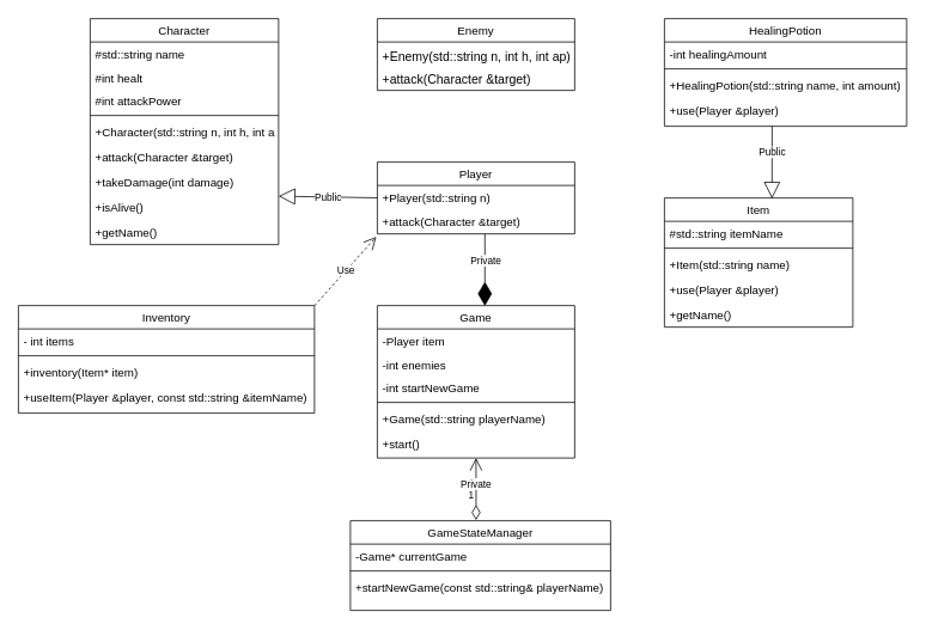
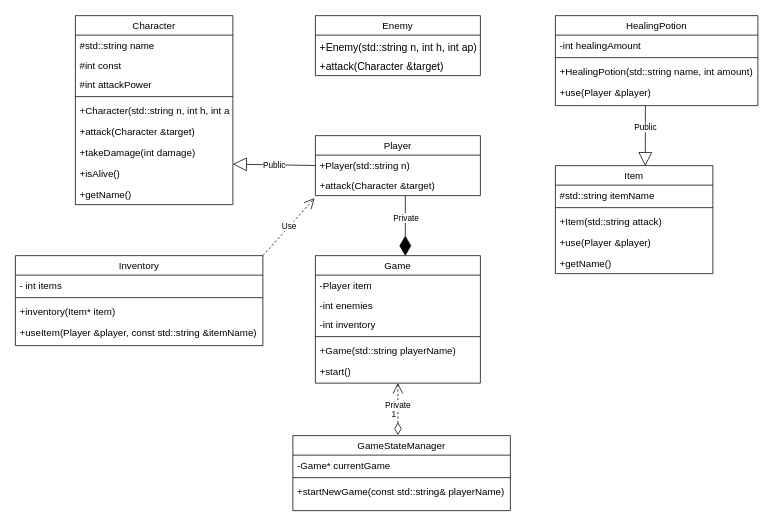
  <mxCell id="0" />
  <mxCell id="1" parent="0" />
  <mxCell id="2" value="Character" style="swimlane;fontStyle=0;align=center;verticalAlign=middle;childLayout=stackLayout;horizontal=1;startSize=26;horizontalStack=0;resizeParent=1;resizeLast=0;collapsible=1;marginBottom=0;rounded=0;shadow=0;strokeWidth=1;fontSize=13;" parent="1" vertex="1"><mxGeometry x="100" y="20" width="210" height="252" as="geometry"><mxRectangle x="230" y="140" width="160" height="26" as="alternateBounds" /></mxGeometry></mxCell>
  <mxCell id="3" value="#std::string name&#10;" style="text;align=left;verticalAlign=top;spacingLeft=4;spacingRight=4;overflow=hidden;rotatable=0;points=[[0,0.5],[1,0.5]];portConstraint=eastwest;fontSize=13;" parent="2" vertex="1"><mxGeometry y="26" width="210" height="26" as="geometry" /></mxCell>
- <mxCell id="4" value="#int healt" style="text;align=left;verticalAlign=top;spacingLeft=4;spacingRight=4;overflow=hidden;rotatable=0;points=[[0,0.5],[1,0.5]];portConstraint=eastwest;rounded=0;shadow=0;html=0;fontSize=13;" parent="2" vertex="1"><mxGeometry y="52" width="210" height="26" as="geometry" /></mxCell>
+ <mxCell id="4" value="#int const" style="text;align=left;verticalAlign=top;spacingLeft=4;spacingRight=4;overflow=hidden;rotatable=0;points=[[0,0.5],[1,0.5]];portConstraint=eastwest;rounded=0;shadow=0;html=0;fontSize=13;" parent="2" vertex="1"><mxGeometry y="52" width="210" height="26" as="geometry" /></mxCell>
  <mxCell id="5" value="#int attackPower" style="text;align=left;verticalAlign=top;spacingLeft=4;spacingRight=4;overflow=hidden;rotatable=0;points=[[0,0.5],[1,0.5]];portConstraint=eastwest;rounded=0;shadow=0;html=0;fontSize=13;" parent="2" vertex="1"><mxGeometry y="78" width="210" height="26" as="geometry" /></mxCell>
  <mxCell id="6" value="" style="line;html=1;strokeWidth=1;align=left;verticalAlign=middle;spacingTop=-1;spacingLeft=3;spacingRight=3;rotatable=0;labelPosition=right;points=[];portConstraint=eastwest;fontSize=13;" parent="2" vertex="1"><mxGeometry y="104" width="210" height="8" as="geometry" /></mxCell>
  <mxCell id="7" value="+Character(std::string n, int h, int ap)" style="text;align=left;verticalAlign=top;spacingLeft=4;spacingRight=4;overflow=hidden;rotatable=0;points=[[0,0.5],[1,0.5]];portConstraint=eastwest;fontSize=13;" parent="2" vertex="1"><mxGeometry y="112" width="210" height="28" as="geometry" /></mxCell>
  <mxCell id="8" value="+attack(Character &amp;target)" style="text;align=left;verticalAlign=top;spacingLeft=4;spacingRight=4;overflow=hidden;rotatable=0;points=[[0,0.5],[1,0.5]];portConstraint=eastwest;fontSize=13;" parent="2" vertex="1"><mxGeometry y="140" width="210" height="28" as="geometry" /></mxCell>
  <mxCell id="9" value="+takeDamage(int damage)" style="text;align=left;verticalAlign=top;spacingLeft=4;spacingRight=4;overflow=hidden;rotatable=0;points=[[0,0.5],[1,0.5]];portConstraint=eastwest;fontSize=13;" parent="2" vertex="1"><mxGeometry y="168" width="210" height="28" as="geometry" /></mxCell>
  <mxCell id="10" value="+isAlive()" style="text;align=left;verticalAlign=top;spacingLeft=4;spacingRight=4;overflow=hidden;rotatable=0;points=[[0,0.5],[1,0.5]];portConstraint=eastwest;fontSize=13;" parent="2" vertex="1"><mxGeometry y="196" width="210" height="28" as="geometry" /></mxCell>
  <mxCell id="11" value="+getName()" style="text;align=left;verticalAlign=top;spacingLeft=4;spacingRight=4;overflow=hidden;rotatable=0;points=[[0,0.5],[1,0.5]];portConstraint=eastwest;fontSize=13;" parent="2" vertex="1"><mxGeometry y="224" width="210" height="28" as="geometry" /></mxCell>
  <mxCell id="12" value="Enemy" style="swimlane;fontStyle=0;childLayout=stackLayout;horizontal=1;startSize=26;fillColor=none;horizontalStack=0;resizeParent=1;resizeParentMax=0;resizeLast=0;collapsible=1;marginBottom=0;verticalAlign=middle;fontSize=13;" parent="1" vertex="1"><mxGeometry x="420" y="20" width="220" height="80" as="geometry" /></mxCell>
  <mxCell id="13" value="&lt;div style=&quot;background-color: rgb(255, 255, 255); font-size: 14px; line-height: 19px; white-space: pre;&quot;&gt;&lt;font face=&quot;Helvetica&quot; style=&quot;color: rgb(0, 0, 0);&quot;&gt;&lt;span&gt;+Enemy&lt;/span&gt;(&lt;span&gt;std&lt;/span&gt;::&lt;span&gt;string&lt;/span&gt; &lt;span&gt;n&lt;/span&gt;, &lt;span&gt;int&lt;/span&gt; &lt;span&gt;h&lt;/span&gt;, &lt;span&gt;int&lt;/span&gt; &lt;span&gt;ap&lt;/span&gt;)&lt;/font&gt;&lt;/div&gt;" style="text;strokeColor=none;fillColor=none;align=left;verticalAlign=top;spacingLeft=4;spacingRight=4;overflow=hidden;rotatable=0;points=[[0,0.5],[1,0.5]];portConstraint=eastwest;whiteSpace=wrap;html=1;" parent="12" vertex="1"><mxGeometry y="26" width="220" height="26" as="geometry" /></mxCell>
  <mxCell id="14" value="&lt;div style=&quot;background-color: rgb(255, 255, 255); font-size: 14px; line-height: 19px; white-space: pre;&quot;&gt;&lt;font style=&quot;color: rgb(0, 0, 0);&quot; face=&quot;Helvetica&quot;&gt;&lt;span&gt;+attack&lt;/span&gt;(&lt;span&gt;Character&lt;/span&gt; &lt;span&gt;&amp;amp;&lt;/span&gt;&lt;span&gt;target&lt;/span&gt;)&lt;/font&gt;&lt;/div&gt;" style="text;strokeColor=none;fillColor=none;align=left;verticalAlign=top;spacingLeft=4;spacingRight=4;overflow=hidden;rotatable=0;points=[[0,0.5],[1,0.5]];portConstraint=eastwest;whiteSpace=wrap;html=1;" parent="12" vertex="1"><mxGeometry y="52" width="220" height="28" as="geometry" /></mxCell>
  <mxCell id="15" value="Player" style="swimlane;fontStyle=0;childLayout=stackLayout;horizontal=1;startSize=26;fillColor=none;horizontalStack=0;resizeParent=1;resizeParentMax=0;resizeLast=0;collapsible=1;marginBottom=0;verticalAlign=middle;fontSize=13;" parent="1" vertex="1"><mxGeometry x="420" y="180" width="220" height="80" as="geometry" /></mxCell>
  <mxCell id="16" value="+Player(std::string n)" style="text;strokeColor=none;fillColor=none;align=left;verticalAlign=top;spacingLeft=4;spacingRight=4;overflow=hidden;rotatable=0;points=[[0,0.5],[1,0.5]];portConstraint=eastwest;whiteSpace=wrap;fontSize=13;" parent="15" vertex="1"><mxGeometry y="26" width="220" height="24" as="geometry" /></mxCell>
  <mxCell id="17" value="&lt;div style=&quot;background-color: rgb(255, 255, 255); line-height: 19px; white-space: pre;&quot;&gt;&lt;font face=&quot;Helvetica&quot; style=&quot;color: rgb(0, 0, 0);&quot;&gt;&lt;span&gt;+attack&lt;/span&gt;(&lt;span&gt;Character&lt;/span&gt; &lt;span&gt;&amp;amp;&lt;/span&gt;&lt;span&gt;target&lt;/span&gt;)&lt;/font&gt;&lt;/div&gt;" style="text;strokeColor=none;fillColor=none;align=left;verticalAlign=top;spacingLeft=4;spacingRight=4;overflow=hidden;rotatable=0;points=[[0,0.5],[1,0.5]];portConstraint=eastwest;whiteSpace=wrap;html=1;fontSize=13;" parent="15" vertex="1"><mxGeometry y="50" width="220" height="30" as="geometry" /></mxCell>
  <mxCell id="18" value="Game" style="swimlane;fontStyle=0;align=center;verticalAlign=middle;childLayout=stackLayout;horizontal=1;startSize=26;horizontalStack=0;resizeParent=1;resizeLast=0;collapsible=1;marginBottom=0;rounded=0;shadow=0;strokeWidth=1;fontSize=13;" parent="1" vertex="1"><mxGeometry x="420" y="340" width="220" height="170" as="geometry"><mxRectangle x="230" y="140" width="160" height="26" as="alternateBounds" /></mxGeometry></mxCell>
  <mxCell id="19" value="-Player item" style="text;align=left;verticalAlign=top;spacingLeft=4;spacingRight=4;overflow=hidden;rotatable=0;points=[[0,0.5],[1,0.5]];portConstraint=eastwest;fontSize=13;" parent="18" vertex="1"><mxGeometry y="26" width="220" height="26" as="geometry" /></mxCell>
  <mxCell id="20" value="-int enemies" style="text;align=left;verticalAlign=top;spacingLeft=4;spacingRight=4;overflow=hidden;rotatable=0;points=[[0,0.5],[1,0.5]];portConstraint=eastwest;rounded=0;shadow=0;html=0;fontSize=13;" parent="18" vertex="1"><mxGeometry y="52" width="220" height="26" as="geometry" /></mxCell>
- <mxCell id="21" value="-int startNewGame" style="text;align=left;verticalAlign=top;spacingLeft=4;spacingRight=4;overflow=hidden;rotatable=0;points=[[0,0.5],[1,0.5]];portConstraint=eastwest;rounded=0;shadow=0;html=0;fontSize=13;" parent="18" vertex="1"><mxGeometry y="78" width="220" height="26" as="geometry" /></mxCell>
+ <mxCell id="21" value="-int inventory" style="text;align=left;verticalAlign=top;spacingLeft=4;spacingRight=4;overflow=hidden;rotatable=0;points=[[0,0.5],[1,0.5]];portConstraint=eastwest;rounded=0;shadow=0;html=0;fontSize=13;" parent="18" vertex="1"><mxGeometry y="78" width="220" height="26" as="geometry" /></mxCell>
  <mxCell id="22" value="" style="line;html=1;strokeWidth=1;align=left;verticalAlign=middle;spacingTop=-1;spacingLeft=3;spacingRight=3;rotatable=0;labelPosition=right;points=[];portConstraint=eastwest;fontSize=13;" parent="18" vertex="1"><mxGeometry y="104" width="220" height="8" as="geometry" /></mxCell>
  <mxCell id="23" value="+Game(std::string playerName)" style="text;align=left;verticalAlign=top;spacingLeft=4;spacingRight=4;overflow=hidden;rotatable=0;points=[[0,0.5],[1,0.5]];portConstraint=eastwest;fontSize=13;" parent="18" vertex="1"><mxGeometry y="112" width="220" height="28" as="geometry" /></mxCell>
  <mxCell id="24" value="+start()" style="text;align=left;verticalAlign=top;spacingLeft=4;spacingRight=4;overflow=hidden;rotatable=0;points=[[0,0.5],[1,0.5]];portConstraint=eastwest;fontSize=13;" parent="18" vertex="1"><mxGeometry y="140" width="220" height="28" as="geometry" /></mxCell>
  <mxCell id="25" value="Item" style="swimlane;fontStyle=0;align=center;verticalAlign=middle;childLayout=stackLayout;horizontal=1;startSize=26;horizontalStack=0;resizeParent=1;resizeLast=0;collapsible=1;marginBottom=0;rounded=0;shadow=0;strokeWidth=1;fontSize=13;" parent="1" vertex="1"><mxGeometry x="740" y="220" width="210" height="144" as="geometry"><mxRectangle x="230" y="140" width="160" height="26" as="alternateBounds" /></mxGeometry></mxCell>
  <mxCell id="26" value="#std::string itemName" style="text;align=left;verticalAlign=top;spacingLeft=4;spacingRight=4;overflow=hidden;rotatable=0;points=[[0,0.5],[1,0.5]];portConstraint=eastwest;fontSize=13;" parent="25" vertex="1"><mxGeometry y="26" width="210" height="26" as="geometry" /></mxCell>
  <mxCell id="27" value="" style="line;html=1;strokeWidth=1;align=left;verticalAlign=middle;spacingTop=-1;spacingLeft=3;spacingRight=3;rotatable=0;labelPosition=right;points=[];portConstraint=eastwest;fontSize=13;" parent="25" vertex="1"><mxGeometry y="52" width="210" height="8" as="geometry" /></mxCell>
- <mxCell id="28" value="+Item(std::string name)" style="text;align=left;verticalAlign=top;spacingLeft=4;spacingRight=4;overflow=hidden;rotatable=0;points=[[0,0.5],[1,0.5]];portConstraint=eastwest;fontSize=13;" parent="25" vertex="1"><mxGeometry y="60" width="210" height="28" as="geometry" /></mxCell>
+ <mxCell id="28" value="+Item(std::string attack)" style="text;align=left;verticalAlign=top;spacingLeft=4;spacingRight=4;overflow=hidden;rotatable=0;points=[[0,0.5],[1,0.5]];portConstraint=eastwest;fontSize=13;" parent="25" vertex="1"><mxGeometry y="60" width="210" height="28" as="geometry" /></mxCell>
  <mxCell id="29" value="+use(Player &amp;player)" style="text;align=left;verticalAlign=top;spacingLeft=4;spacingRight=4;overflow=hidden;rotatable=0;points=[[0,0.5],[1,0.5]];portConstraint=eastwest;fontSize=13;" parent="25" vertex="1"><mxGeometry y="88" width="210" height="28" as="geometry" /></mxCell>
  <mxCell id="30" value="+getName()" style="text;align=left;verticalAlign=top;spacingLeft=4;spacingRight=4;overflow=hidden;rotatable=0;points=[[0,0.5],[1,0.5]];portConstraint=eastwest;fontSize=13;" parent="25" vertex="1"><mxGeometry y="116" width="210" height="28" as="geometry" /></mxCell>
  <mxCell id="31" value="HealingPotion" style="swimlane;fontStyle=0;align=center;verticalAlign=middle;childLayout=stackLayout;horizontal=1;startSize=26;horizontalStack=0;resizeParent=1;resizeLast=0;collapsible=1;marginBottom=0;rounded=0;shadow=0;strokeWidth=1;fontSize=13;" parent="1" vertex="1"><mxGeometry x="740" y="20" width="270" height="120" as="geometry"><mxRectangle x="230" y="140" width="160" height="26" as="alternateBounds" /></mxGeometry></mxCell>
  <mxCell id="32" value="-int healingAmount" style="text;align=left;verticalAlign=top;spacingLeft=4;spacingRight=4;overflow=hidden;rotatable=0;points=[[0,0.5],[1,0.5]];portConstraint=eastwest;fontSize=13;" parent="31" vertex="1"><mxGeometry y="26" width="270" height="26" as="geometry" /></mxCell>
  <mxCell id="33" value="" style="line;html=1;strokeWidth=1;align=left;verticalAlign=middle;spacingTop=-1;spacingLeft=3;spacingRight=3;rotatable=0;labelPosition=right;points=[];portConstraint=eastwest;fontSize=13;" parent="31" vertex="1"><mxGeometry y="52" width="270" height="8" as="geometry" /></mxCell>
  <mxCell id="34" value="+HealingPotion(std::string name, int amount)" style="text;align=left;verticalAlign=top;spacingLeft=4;spacingRight=4;overflow=hidden;rotatable=0;points=[[0,0.5],[1,0.5]];portConstraint=eastwest;fontSize=13;" parent="31" vertex="1"><mxGeometry y="60" width="270" height="28" as="geometry" /></mxCell>
  <mxCell id="35" value="+use(Player &amp;player)" style="text;align=left;verticalAlign=top;spacingLeft=4;spacingRight=4;overflow=hidden;rotatable=0;points=[[0,0.5],[1,0.5]];portConstraint=eastwest;fontSize=13;" parent="31" vertex="1"><mxGeometry y="88" width="270" height="28" as="geometry" /></mxCell>
  <mxCell id="36" value="" style="endArrow=block;endSize=16;endFill=0;html=1;rounded=0;exitX=0.001;exitY=0.576;exitDx=0;exitDy=0;exitPerimeter=0;" parent="1" source="16" edge="1"><mxGeometry width="160" relative="1" as="geometry"><mxPoint x="500" y="130" as="sourcePoint" /><mxPoint x="310" y="218" as="targetPoint" /></mxGeometry></mxCell>
  <mxCell id="37" value="&lt;span style=&quot;color: rgba(0, 0, 0, 0); font-family: monospace; font-size: 0px; text-align: start; background-color: rgb(251, 251, 251);&quot;&gt;%3CmxGraphModel%3E%3Croot%3E%3CmxCell%20id%3D%220%22%2F%3E%3CmxCell%20id%3D%221%22%20parent%3D%220%22%2F%3E%3CmxCell%20id%3D%222%22%20value%3D%22Public%22%20style%3D%22edgeLabel%3Bhtml%3D1%3Balign%3Dcenter%3BverticalAlign%3Dmiddle%3Bresizable%3D0%3Bpoints%3D%5B%5D%3B%22%20vertex%3D%221%22%20connectable%3D%220%22%20parent%3D%221%22%3E%3CmxGeometry%20x%3D%22347.5%22%20y%3D%22121%22%20as%3D%22geometry%22%2F%3E%3C%2FmxCell%3E%3C%2Froot%3E%3C%2FmxGraphModel%3E&lt;/span&gt;" style="edgeLabel;html=1;align=center;verticalAlign=middle;resizable=0;points=[];" parent="36" vertex="1" connectable="0"><mxGeometry x="-0.134" y="-1" relative="1" as="geometry"><mxPoint as="offset" /></mxGeometry></mxCell>
  <mxCell id="38" value="Public" style="edgeLabel;html=1;align=center;verticalAlign=middle;resizable=0;points=[];" parent="36" vertex="1" connectable="0"><mxGeometry x="0.018" relative="1" as="geometry"><mxPoint as="offset" /></mxGeometry></mxCell>
  <mxCell id="39" value="" style="endArrow=diamondThin;endFill=1;endSize=24;html=1;rounded=0;exitX=0.545;exitY=1.012;exitDx=0;exitDy=0;exitPerimeter=0;entryX=0.545;entryY=0.002;entryDx=0;entryDy=0;entryPerimeter=0;" parent="1" source="17" target="18" edge="1"><mxGeometry width="160" relative="1" as="geometry"><mxPoint x="540" y="260" as="sourcePoint" /><mxPoint x="490" y="300" as="targetPoint" /></mxGeometry></mxCell>
  <mxCell id="40" value="Private" style="edgeLabel;html=1;align=center;verticalAlign=middle;resizable=0;points=[];" parent="39" vertex="1" connectable="0"><mxGeometry x="-0.277" y="1" relative="1" as="geometry"><mxPoint as="offset" /></mxGeometry></mxCell>
  <mxCell id="41" value="" style="endArrow=block;endSize=16;endFill=0;html=1;rounded=0;entryX=0.571;entryY=0.004;entryDx=0;entryDy=0;entryPerimeter=0;" parent="1" target="25" edge="1"><mxGeometry width="160" relative="1" as="geometry"><mxPoint x="860" y="140" as="sourcePoint" /><mxPoint x="800" y="180" as="targetPoint" /></mxGeometry></mxCell>
  <mxCell id="42" value="Public" style="edgeLabel;html=1;align=center;verticalAlign=middle;resizable=0;points=[];" parent="41" vertex="1" connectable="0"><mxGeometry x="-0.29" relative="1" as="geometry"><mxPoint as="offset" /></mxGeometry></mxCell>
  <mxCell id="43" value="Inventory" style="swimlane;fontStyle=0;align=center;verticalAlign=middle;childLayout=stackLayout;horizontal=1;startSize=26;horizontalStack=0;resizeParent=1;resizeLast=0;collapsible=1;marginBottom=0;rounded=0;shadow=0;strokeWidth=1;fontSize=13;" parent="1" vertex="1"><mxGeometry x="20" y="340" width="330" height="120" as="geometry"><mxRectangle x="230" y="140" width="160" height="26" as="alternateBounds" /></mxGeometry></mxCell>
  <mxCell id="44" value="- int items" style="text;align=left;verticalAlign=top;spacingLeft=4;spacingRight=4;overflow=hidden;rotatable=0;points=[[0,0.5],[1,0.5]];portConstraint=eastwest;fontSize=13;" parent="43" vertex="1"><mxGeometry y="26" width="330" height="26" as="geometry" /></mxCell>
  <mxCell id="45" value="" style="line;html=1;strokeWidth=1;align=left;verticalAlign=middle;spacingTop=-1;spacingLeft=3;spacingRight=3;rotatable=0;labelPosition=right;points=[];portConstraint=eastwest;fontSize=13;" parent="43" vertex="1"><mxGeometry y="52" width="330" height="8" as="geometry" /></mxCell>
  <mxCell id="46" value="+inventory(Item* item)" style="text;align=left;verticalAlign=top;spacingLeft=4;spacingRight=4;overflow=hidden;rotatable=0;points=[[0,0.5],[1,0.5]];portConstraint=eastwest;fontSize=13;" parent="43" vertex="1"><mxGeometry y="60" width="330" height="28" as="geometry" /></mxCell>
  <mxCell id="47" value="+useItem(Player &amp;player, const std::string &amp;itemName)" style="text;align=left;verticalAlign=top;spacingLeft=4;spacingRight=4;overflow=hidden;rotatable=0;points=[[0,0.5],[1,0.5]];portConstraint=eastwest;fontSize=13;" parent="43" vertex="1"><mxGeometry y="88" width="330" height="28" as="geometry" /></mxCell>
  <mxCell id="48" value="GameStateManager" style="swimlane;fontStyle=0;align=center;verticalAlign=middle;childLayout=stackLayout;horizontal=1;startSize=26;horizontalStack=0;resizeParent=1;resizeLast=0;collapsible=1;marginBottom=0;rounded=0;shadow=0;strokeWidth=1;fontSize=13;" vertex="1" parent="1"><mxGeometry x="390" y="580" width="290" height="100" as="geometry"><mxRectangle x="230" y="140" width="160" height="26" as="alternateBounds" /></mxGeometry></mxCell>
  <mxCell id="49" value="-Game* currentGame" style="text;align=left;verticalAlign=top;spacingLeft=4;spacingRight=4;overflow=hidden;rotatable=0;points=[[0,0.5],[1,0.5]];portConstraint=eastwest;fontSize=13;" vertex="1" parent="48"><mxGeometry y="26" width="290" height="26" as="geometry" /></mxCell>
  <mxCell id="50" value="" style="line;html=1;strokeWidth=1;align=left;verticalAlign=middle;spacingTop=-1;spacingLeft=3;spacingRight=3;rotatable=0;labelPosition=right;points=[];portConstraint=eastwest;fontSize=13;" vertex="1" parent="48"><mxGeometry y="52" width="290" height="8" as="geometry" /></mxCell>
  <mxCell id="51" value="+startNewGame(const std::string&amp; playerName)" style="text;align=left;verticalAlign=top;spacingLeft=4;spacingRight=4;overflow=hidden;rotatable=0;points=[[0,0.5],[1,0.5]];portConstraint=eastwest;fontSize=13;" vertex="1" parent="48"><mxGeometry y="60" width="290" height="28" as="geometry" /></mxCell>
- <mxCell id="52" value="1" style="endArrow=open;html=1;endSize=12;startArrow=diamondThin;startSize=14;startFill=0;edgeStyle=orthogonalEdgeStyle;align=left;verticalAlign=bottom;rounded=0;entryX=0.5;entryY=1;entryDx=0;entryDy=0;exitX=0.483;exitY=-0.007;exitDx=0;exitDy=0;exitPerimeter=0;" edge="1" parent="1" source="48" target="18"><mxGeometry x="-0.444" y="10" relative="1" as="geometry"><mxPoint x="550" y="550" as="sourcePoint" /><mxPoint x="890" y="530" as="targetPoint" /><mxPoint as="offset" /></mxGeometry></mxCell>
+ <mxCell id="52" value="1" style="endArrow=open;html=1;endSize=12;startArrow=diamondThin;startSize=14;startFill=0;edgeStyle=orthogonalEdgeStyle;align=left;verticalAlign=bottom;rounded=0;entryX=0.5;entryY=1;entryDx=0;entryDy=0;exitX=0.483;exitY=-0.007;exitDx=0;exitDy=0;exitPerimeter=0;dashed=1;" edge="1" parent="1" source="48" target="18"><mxGeometry x="-0.444" y="10" relative="1" as="geometry"><mxPoint x="550" y="550" as="sourcePoint" /><mxPoint x="890" y="530" as="targetPoint" /><mxPoint as="offset" /></mxGeometry></mxCell>
  <mxCell id="53" value="Private" style="edgeLabel;html=1;align=center;verticalAlign=middle;resizable=0;points=[];" vertex="1" connectable="0" parent="52"><mxGeometry x="0.173" y="1" relative="1" as="geometry"><mxPoint as="offset" /></mxGeometry></mxCell>
  <mxCell id="54" value="Use" style="endArrow=open;endSize=12;dashed=1;html=1;rounded=0;entryX=-0.005;entryY=1.11;entryDx=0;entryDy=0;entryPerimeter=0;exitX=1;exitY=0;exitDx=0;exitDy=0;" edge="1" parent="1" source="43" target="17"><mxGeometry width="160" relative="1" as="geometry"><mxPoint x="240" y="300" as="sourcePoint" /><mxPoint x="400" y="300" as="targetPoint" /></mxGeometry></mxCell>
